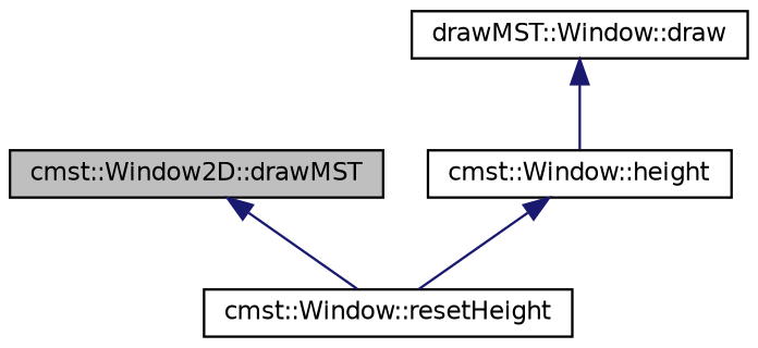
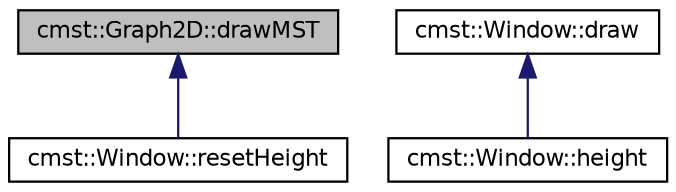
  digraph {
    rankdir=TB
    node [color=black fillcolor=white fontname=Helvetica fontsize=10 shape=record style=filled]
    edge [color=midnightblue dir=back fontname=Helvetica fontsize=10 labelfontname=Helvetica labelfontsize=10 style=solid]
-   n1 [fillcolor=grey75 fontcolor=black height=0.2 label="cmst::Window2D::drawMST" width=0.4]
+   n1 [fillcolor=grey75 fontcolor=black height=0.2 label="cmst::Graph2D::drawMST" width=0.4]
    n2 [height=0.2 label="cmst::Window::resetHeight" width=0.4]
-   n3 [height=0.2 label="drawMST::Window::draw" width=0.4]
+   n3 [height=0.2 label="cmst::Window::draw" width=0.4]
    n4 [height=0.2 label="cmst::Window::height" width=0.4]
    n1 -> n2
    n3 -> n4
-   n4 -> n2
  }
